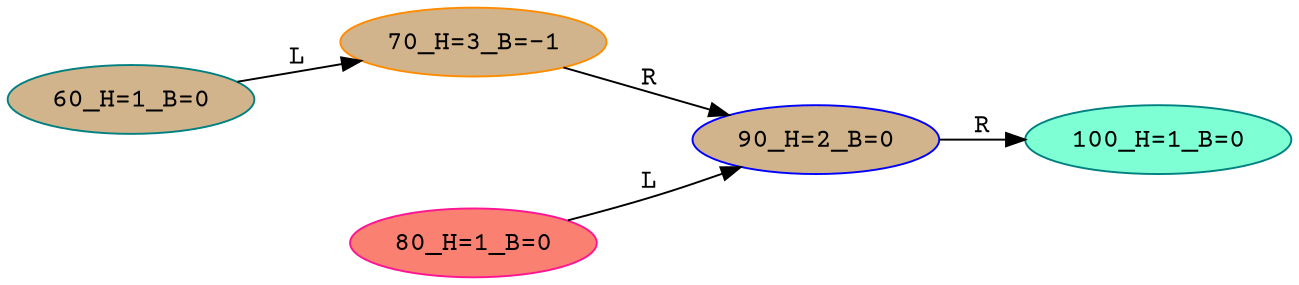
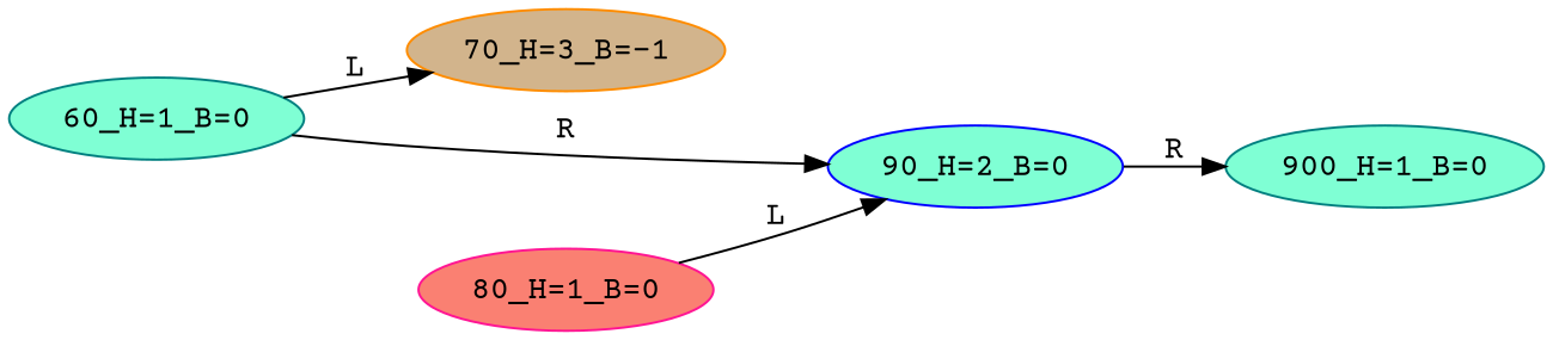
  digraph {
    fontname="Courier Prime"
    rankdir=LR
    node [color=teal fillcolor=tan fontname="Courier Prime" style=filled]
    edge [fontname="Courier Prime"]
    "70_H=3_B=-1" [color=darkorange]
-   "90_H=2_B=0" [color=blue]
-   "60_H=1_B=0"
-   "100_H=1_B=0" [fillcolor=aquamarine]
+   "90_H=2_B=0" [color=blue fillcolor=aquamarine]
+   "60_H=1_B=0" [fillcolor=aquamarine]
+   "100_H=1_B=0" [fillcolor=aquamarine label="900_H=1_B=0"]
    "80_H=1_B=0" [color=deeppink fillcolor=salmon]
-   "70_H=3_B=-1" -> "90_H=2_B=0" [label=R]
+   "60_H=1_B=0" -> "90_H=2_B=0" [label=R]
    "90_H=2_B=0" -> "100_H=1_B=0" [label=R]
    "60_H=1_B=0" -> "70_H=3_B=-1" [label=L]
    "80_H=1_B=0" -> "90_H=2_B=0" [label=L]
  }
